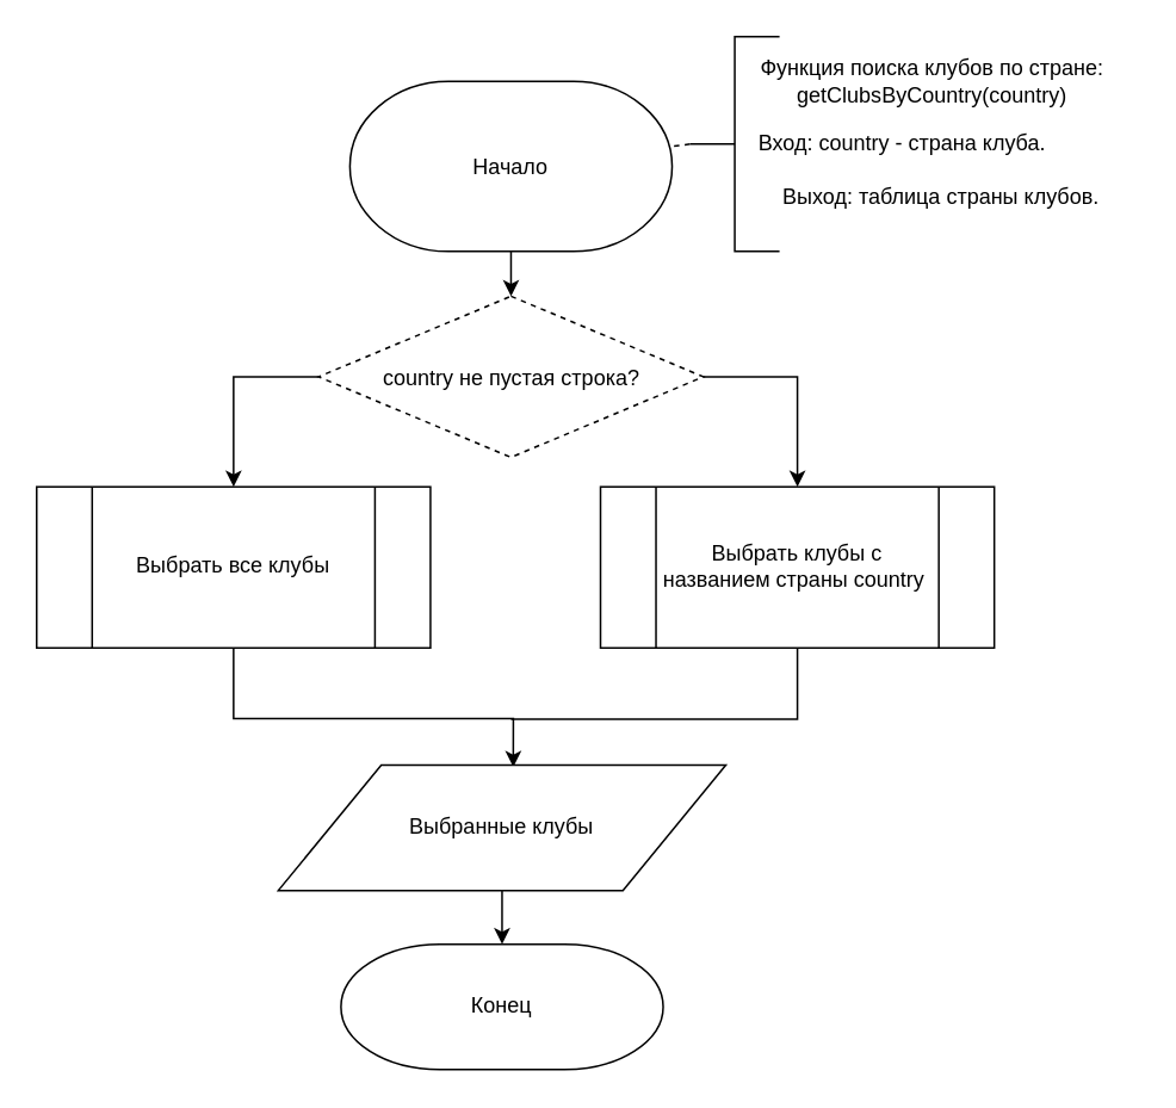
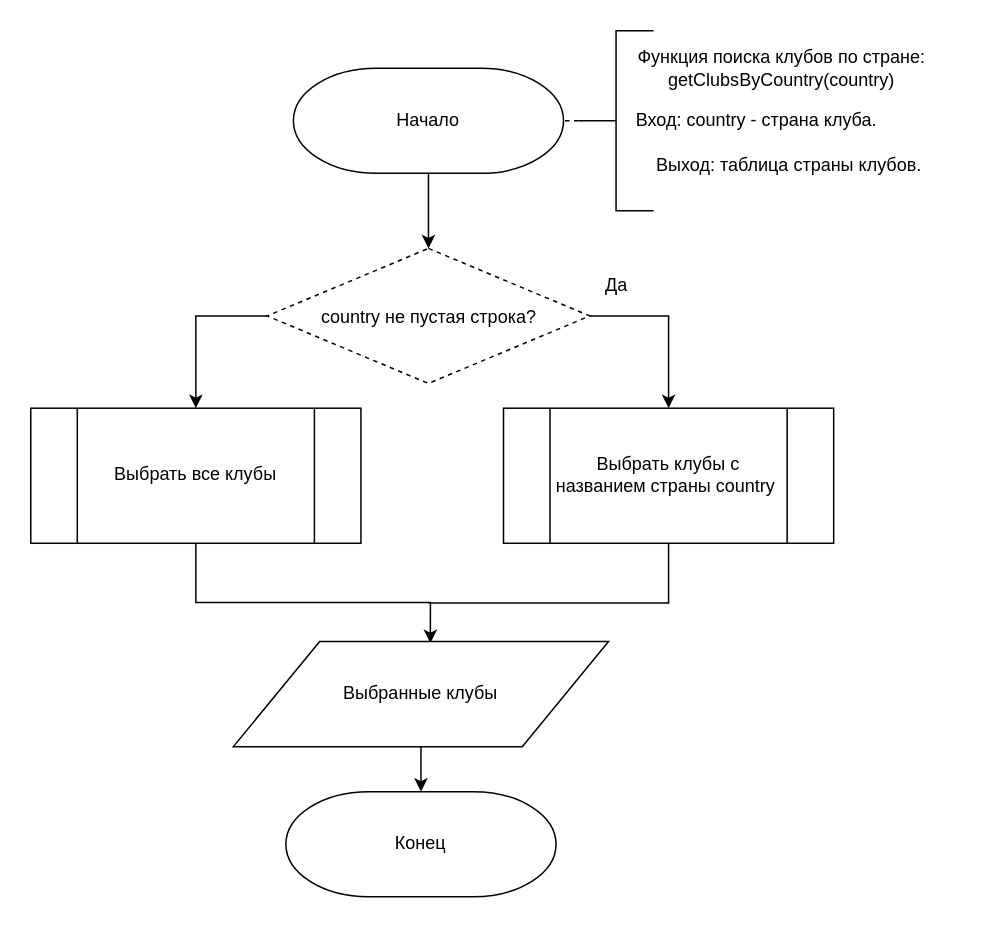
  <mxCell id="0" />
  <mxCell id="1" parent="0" />
  <mxCell id="2" style="edgeStyle=none;html=1;exitX=0.5;exitY=1;exitDx=0;exitDy=0;exitPerimeter=0;" edge="1" parent="1" source="3" target="6"><mxGeometry relative="1" as="geometry" /></mxCell>
- <mxCell id="3" value="Начало" style="strokeWidth=1;html=1;shape=mxgraph.flowchart.terminator;whiteSpace=wrap;" vertex="1" parent="1"><mxGeometry x="195" y="45" width="180" height="95" as="geometry" /></mxCell>
+ <mxCell id="3" value="Начало" style="strokeWidth=1;html=1;shape=mxgraph.flowchart.terminator;whiteSpace=wrap;" vertex="1" parent="1"><mxGeometry x="195" y="45" width="180" height="70" as="geometry" /></mxCell>
  <mxCell id="4" style="edgeStyle=orthogonalEdgeStyle;html=1;exitX=1;exitY=0.5;exitDx=0;exitDy=0;entryX=0.5;entryY=0;entryDx=0;entryDy=0;endArrow=classic;endFill=1;rounded=0;" edge="1" parent="1" source="6" target="10"><mxGeometry relative="1" as="geometry" /></mxCell>
  <mxCell id="5" style="edgeStyle=orthogonalEdgeStyle;rounded=0;html=1;exitX=0;exitY=0.5;exitDx=0;exitDy=0;entryX=0.5;entryY=0;entryDx=0;entryDy=0;endArrow=classic;endFill=1;" edge="1" parent="1" source="6" target="18"><mxGeometry relative="1" as="geometry"><mxPoint x="120" y="275" as="targetPoint" /></mxGeometry></mxCell>
  <mxCell id="6" value="&lt;span style=&quot;font-size: 12px&quot;&gt;country&lt;/span&gt;&lt;span style=&quot;font-size: 12px&quot;&gt;&amp;nbsp;не пустая строка?&lt;/span&gt;" style="rhombus;whiteSpace=wrap;html=1;fontSize=14;dashed=1;" vertex="1" parent="1"><mxGeometry x="177.5" y="165" width="215" height="90" as="geometry" /></mxCell>
  <mxCell id="7" style="edgeStyle=none;html=1;exitX=0;exitY=0.5;exitDx=0;exitDy=0;exitPerimeter=0;endArrow=none;endFill=0;dashed=1;" edge="1" parent="1" source="8" target="3"><mxGeometry relative="1" as="geometry" /></mxCell>
  <mxCell id="8" value="" style="strokeWidth=1;html=1;shape=mxgraph.flowchart.annotation_2;align=left;labelPosition=right;pointerEvents=1;" vertex="1" parent="1"><mxGeometry x="385" y="20" width="50" height="120" as="geometry" /></mxCell>
  <mxCell id="9" style="edgeStyle=orthogonalEdgeStyle;rounded=0;html=1;exitX=0.5;exitY=1;exitDx=0;exitDy=0;fontSize=12;endArrow=none;endFill=0;" edge="1" parent="1" source="10"><mxGeometry relative="1" as="geometry"><mxPoint x="285" y="401.25" as="targetPoint" /><Array as="points"><mxPoint x="445" y="401.25" /></Array></mxGeometry></mxCell>
  <mxCell id="10" value="Выбрать клубы&amp;nbsp;с названием страны&amp;nbsp;&lt;span&gt;country&lt;/span&gt;&amp;nbsp;" style="verticalLabelPosition=middle;verticalAlign=middle;html=1;shape=process;whiteSpace=wrap;rounded=0;size=0.14;arcSize=6;horizontal=1;align=center;labelPosition=center;" vertex="1" parent="1"><mxGeometry x="335" y="271.49" width="220" height="90" as="geometry" /></mxCell>
  <mxCell id="11" value="Функция поиска клубов&amp;nbsp;по стране:&lt;br&gt;&lt;span&gt;getClubsByCountry(country)&lt;/span&gt;" style="text;html=1;align=center;verticalAlign=middle;resizable=0;points=[];autosize=1;strokeColor=none;fillColor=none;" vertex="1" parent="1"><mxGeometry x="415" y="30" width="210" height="30" as="geometry" /></mxCell>
  <mxCell id="12" value="Конец" style="strokeWidth=1;html=1;shape=mxgraph.flowchart.terminator;whiteSpace=wrap;" vertex="1" parent="1"><mxGeometry x="190" y="527" width="180" height="70" as="geometry" /></mxCell>
  <mxCell id="13" value="Вход: country - страна клуба.&amp;nbsp; &amp;nbsp;&amp;nbsp;" style="text;html=1;align=center;verticalAlign=middle;resizable=0;points=[];autosize=1;strokeColor=none;fillColor=none;fontSize=12;" vertex="1" parent="1"><mxGeometry x="415" y="70" width="190" height="20" as="geometry" /></mxCell>
  <mxCell id="14" value="Выход: таблица страны клубов." style="text;html=1;align=center;verticalAlign=middle;resizable=0;points=[];autosize=1;strokeColor=none;fillColor=none;fontSize=12;" vertex="1" parent="1"><mxGeometry x="415" y="100.24" width="220" height="20" as="geometry" /></mxCell>
  <mxCell id="15" style="edgeStyle=orthogonalEdgeStyle;rounded=0;html=1;exitX=0.5;exitY=1;exitDx=0;exitDy=0;entryX=0.525;entryY=0.015;entryDx=0;entryDy=0;entryPerimeter=0;fontSize=12;endArrow=classic;endFill=1;" edge="1" parent="1" source="18" target="17"><mxGeometry relative="1" as="geometry"><Array as="points"><mxPoint x="130" y="401" /><mxPoint x="286" y="401" /></Array><mxPoint x="120" y="365" as="sourcePoint" /></mxGeometry></mxCell>
  <mxCell id="16" style="edgeStyle=orthogonalEdgeStyle;rounded=0;html=1;exitX=0.5;exitY=1;exitDx=0;exitDy=0;entryX=0.5;entryY=0;entryDx=0;entryDy=0;entryPerimeter=0;fontSize=12;endArrow=classic;endFill=1;" edge="1" parent="1" source="17" target="12"><mxGeometry relative="1" as="geometry" /></mxCell>
  <mxCell id="17" value="Выбранные клубы" style="shape=parallelogram;html=1;strokeWidth=1;perimeter=parallelogramPerimeter;whiteSpace=wrap;rounded=0;arcSize=12;size=0.23;fontSize=12;" vertex="1" parent="1"><mxGeometry x="155" y="427" width="250" height="70" as="geometry" /></mxCell>
  <mxCell id="18" value="Выбрать все клубы" style="verticalLabelPosition=middle;verticalAlign=middle;html=1;shape=process;whiteSpace=wrap;rounded=0;size=0.14;arcSize=6;horizontal=1;align=center;labelPosition=center;" vertex="1" parent="1"><mxGeometry x="20" y="271.49" width="220" height="90" as="geometry" /></mxCell>
+ <mxCell id="19" value="Да" style="text;html=1;align=center;verticalAlign=middle;resizable=0;points=[];autosize=1;strokeColor=none;fillColor=none;" vertex="1" parent="1"><mxGeometry x="395" y="180" width="30" height="20" as="geometry" /></mxCell>
